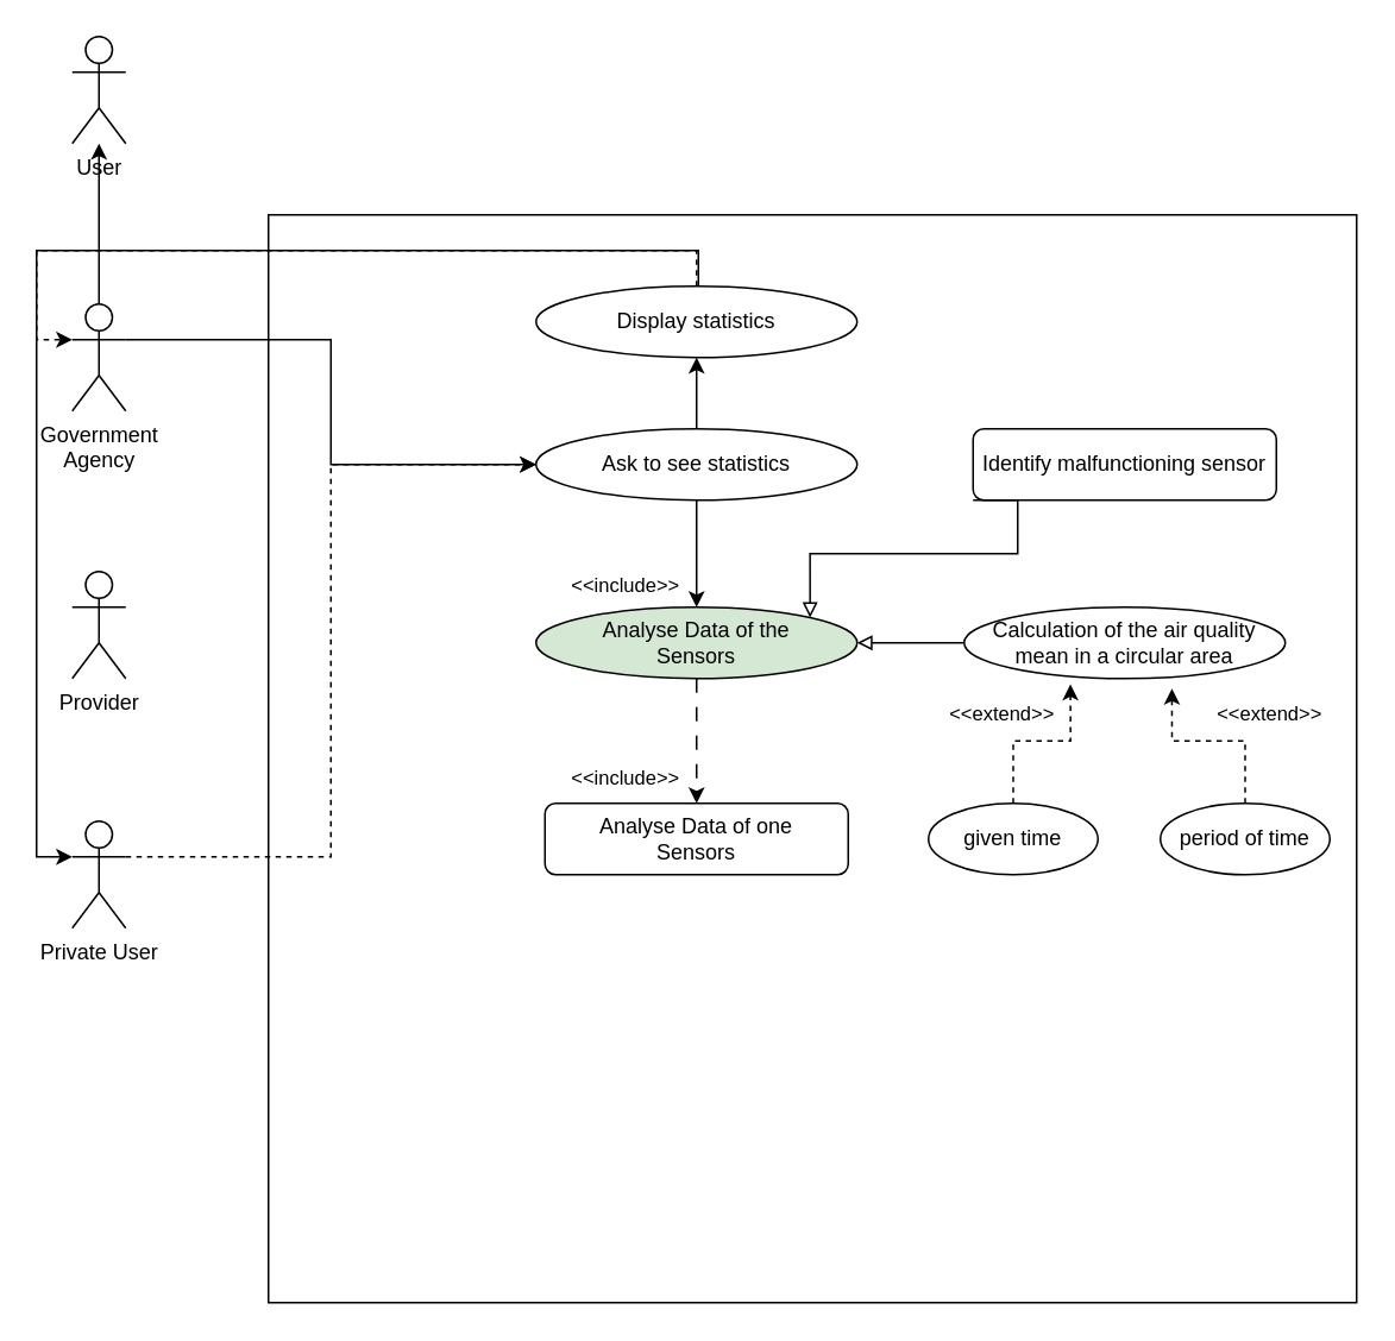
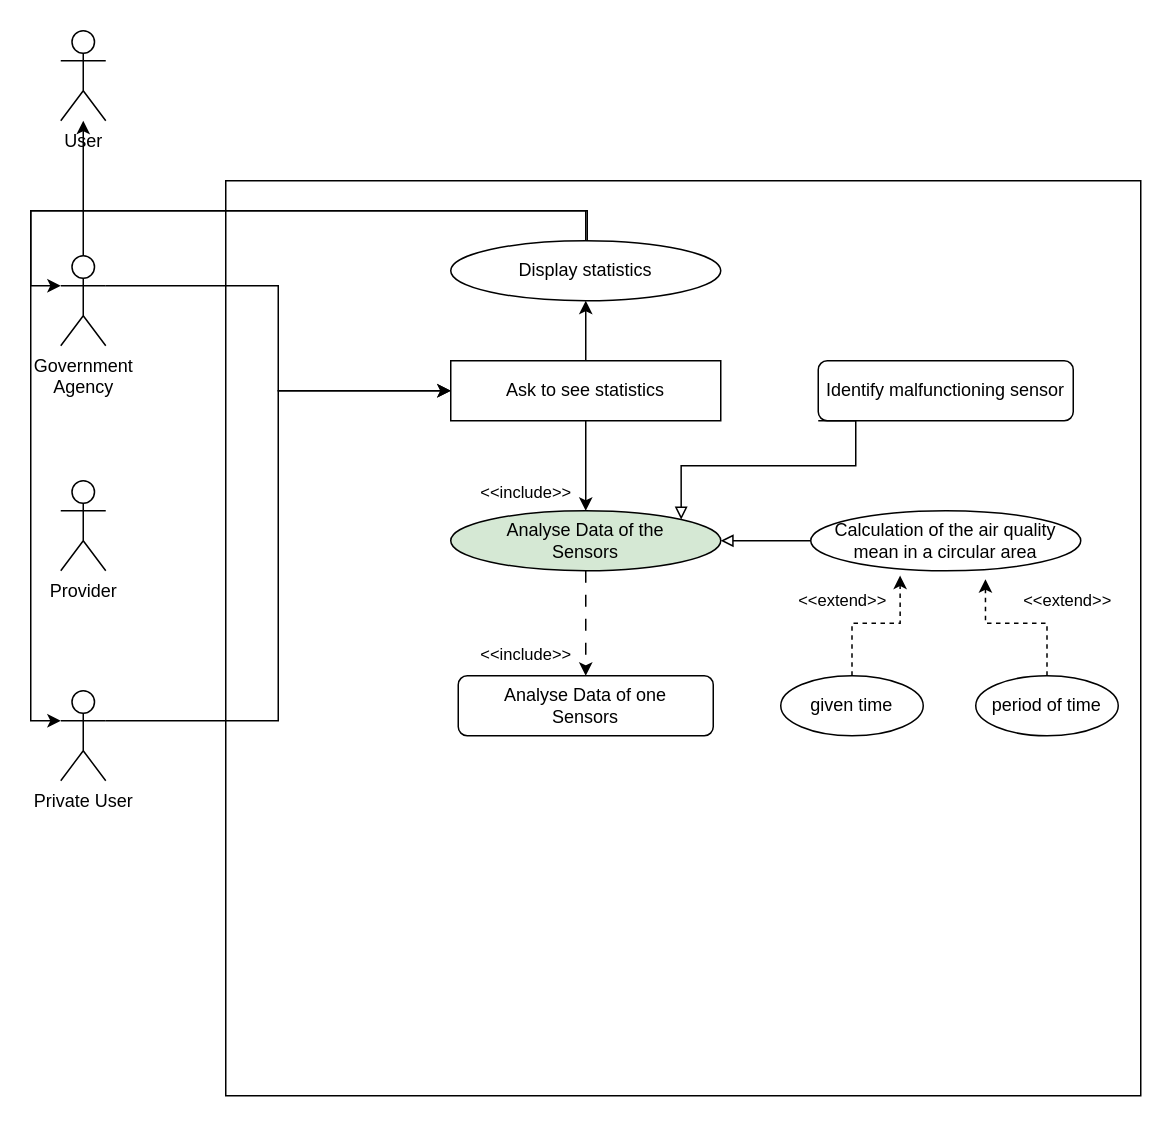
  <mxCell id="0" />
  <mxCell id="1" parent="0" />
  <mxCell id="2" value="" style="whiteSpace=wrap;html=1;aspect=fixed;fillColor=default;" vertex="1" parent="1"><mxGeometry x="150" y="120" width="610" height="610" as="geometry" /></mxCell>
  <mxCell id="3" style="edgeStyle=orthogonalEdgeStyle;rounded=0;orthogonalLoop=1;jettySize=auto;html=1;exitX=0.5;exitY=0;exitDx=0;exitDy=0;exitPerimeter=0;" edge="1" parent="1" source="5" target="10"><mxGeometry relative="1" as="geometry"><mxPoint x="55" y="130" as="sourcePoint" /></mxGeometry></mxCell>
  <mxCell id="4" style="edgeStyle=orthogonalEdgeStyle;rounded=0;orthogonalLoop=1;jettySize=auto;html=1;exitX=1;exitY=0.333;exitDx=0;exitDy=0;exitPerimeter=0;entryX=0;entryY=0.5;entryDx=0;entryDy=0;" edge="1" parent="1" source="5" target="12"><mxGeometry relative="1" as="geometry" /></mxCell>
  <mxCell id="5" value="Government&lt;div&gt;Agency&lt;/div&gt;" style="shape=umlActor;verticalLabelPosition=bottom;verticalAlign=top;html=1;outlineConnect=0;" vertex="1" parent="1"><mxGeometry x="40" y="170" width="30" height="60" as="geometry" /></mxCell>
  <mxCell id="6" value="Provider" style="shape=umlActor;verticalLabelPosition=bottom;verticalAlign=top;html=1;outlineConnect=0;" vertex="1" parent="1"><mxGeometry x="40" y="320" width="30" height="60" as="geometry" /></mxCell>
- <mxCell id="7" style="edgeStyle=orthogonalEdgeStyle;rounded=0;orthogonalLoop=1;jettySize=auto;html=1;exitX=1;exitY=0.333;exitDx=0;exitDy=0;exitPerimeter=0;entryX=0;entryY=0.5;entryDx=0;entryDy=0;dashed=1;" edge="1" parent="1" source="9" target="12"><mxGeometry relative="1" as="geometry" /></mxCell>
+ <mxCell id="7" style="edgeStyle=orthogonalEdgeStyle;rounded=0;orthogonalLoop=1;jettySize=auto;html=1;exitX=1;exitY=0.333;exitDx=0;exitDy=0;exitPerimeter=0;entryX=0;entryY=0.5;entryDx=0;entryDy=0;" edge="1" parent="1" source="9" target="12"><mxGeometry relative="1" as="geometry" /></mxCell>
  <mxCell id="8" style="edgeStyle=orthogonalEdgeStyle;rounded=0;orthogonalLoop=1;jettySize=auto;html=1;exitX=0;exitY=0.333;exitDx=0;exitDy=0;exitPerimeter=0;entryX=0;entryY=0.333;entryDx=0;entryDy=0;entryPerimeter=0;" edge="1" parent="1" target="9"><mxGeometry relative="1" as="geometry"><mxPoint x="390" y="160" as="sourcePoint" /><Array as="points"><mxPoint x="391" y="140" /><mxPoint x="20" y="140" /><mxPoint x="20" y="480" /></Array></mxGeometry></mxCell>
  <mxCell id="9" value="Private User" style="shape=umlActor;verticalLabelPosition=bottom;verticalAlign=top;html=1;outlineConnect=0;" vertex="1" parent="1"><mxGeometry x="40" y="460" width="30" height="60" as="geometry" /></mxCell>
  <mxCell id="10" value="User" style="shape=umlActor;verticalLabelPosition=bottom;verticalAlign=top;html=1;outlineConnect=0;" vertex="1" parent="1"><mxGeometry x="40" y="20" width="30" height="60" as="geometry" /></mxCell>
  <mxCell id="11" style="edgeStyle=orthogonalEdgeStyle;rounded=0;orthogonalLoop=1;jettySize=auto;html=1;exitX=0.5;exitY=0;exitDx=0;exitDy=0;entryX=0.5;entryY=1;entryDx=0;entryDy=0;" edge="1" parent="1" source="12" target="25"><mxGeometry relative="1" as="geometry" /></mxCell>
- <mxCell id="12" value="Ask to see statistics" style="ellipse;whiteSpace=wrap;html=1;" vertex="1" parent="1"><mxGeometry x="300" y="240" width="180" height="40" as="geometry" /></mxCell>
+ <mxCell id="12" value="Ask to see statistics" style="whiteSpace=wrap;html=1;rounded=0;" vertex="1" parent="1"><mxGeometry x="300" y="240" width="180" height="40" as="geometry" /></mxCell>
  <mxCell id="13" value="&amp;lt;&amp;lt;include&amp;gt;&amp;gt;" style="edgeStyle=orthogonalEdgeStyle;rounded=0;orthogonalLoop=1;jettySize=auto;html=1;dashed=0;dashPattern=8 8;" edge="1" parent="1" source="12" target="14"><mxGeometry x="0.6" y="-40" relative="1" as="geometry"><mxPoint as="offset" /></mxGeometry></mxCell>
  <mxCell id="14" value="Analyse Data of the&lt;div&gt;Sensors&lt;/div&gt;" style="ellipse;whiteSpace=wrap;html=1;fillColor=#d5e8d4;" vertex="1" parent="1"><mxGeometry x="300" y="340" width="180" height="40" as="geometry" /></mxCell>
  <mxCell id="15" value="&amp;lt;&amp;lt;include&amp;gt;&amp;gt;" style="edgeStyle=orthogonalEdgeStyle;rounded=0;orthogonalLoop=1;jettySize=auto;html=1;dashed=1;dashPattern=8 8;" edge="1" parent="1" source="14" target="16"><mxGeometry x="0.6" y="-40" relative="1" as="geometry"><mxPoint as="offset" /></mxGeometry></mxCell>
  <mxCell id="16" value="Analyse Data of one&lt;div&gt;Sensors&lt;/div&gt;" style="whiteSpace=wrap;html=1;rounded=1;" vertex="1" parent="1"><mxGeometry x="305" y="450" width="170" height="40" as="geometry" /></mxCell>
  <mxCell id="17" style="edgeStyle=orthogonalEdgeStyle;rounded=0;orthogonalLoop=1;jettySize=auto;html=1;exitX=0;exitY=0.5;exitDx=0;exitDy=0;entryX=1;entryY=0.5;entryDx=0;entryDy=0;endArrow=block;endFill=0;" edge="1" parent="1" source="18" target="14"><mxGeometry relative="1" as="geometry" /></mxCell>
  <mxCell id="18" value="Calculation of the air quality mean in a circular area" style="ellipse;whiteSpace=wrap;html=1;" vertex="1" parent="1"><mxGeometry x="540" y="340" width="180" height="40" as="geometry" /></mxCell>
  <mxCell id="19" value="given time" style="ellipse;whiteSpace=wrap;html=1;" vertex="1" parent="1"><mxGeometry x="520" y="450" width="95" height="40" as="geometry" /></mxCell>
  <mxCell id="20" value="period of time" style="ellipse;whiteSpace=wrap;html=1;" vertex="1" parent="1"><mxGeometry x="650" y="450" width="95" height="40" as="geometry" /></mxCell>
  <mxCell id="21" value="&amp;lt;&amp;lt;extend&amp;gt;&amp;gt;" style="edgeStyle=orthogonalEdgeStyle;rounded=0;orthogonalLoop=1;jettySize=auto;html=1;exitX=0.5;exitY=0;exitDx=0;exitDy=0;entryX=0.331;entryY=1.08;entryDx=0;entryDy=0;entryPerimeter=0;dashed=1;" edge="1" parent="1" source="19" target="18"><mxGeometry x="-0.292" y="17" relative="1" as="geometry"><mxPoint x="-7" y="2" as="offset" /></mxGeometry></mxCell>
  <mxCell id="22" value="&amp;lt;&amp;lt;extend&amp;gt;&amp;gt;" style="edgeStyle=orthogonalEdgeStyle;rounded=0;orthogonalLoop=1;jettySize=auto;html=1;exitX=0.5;exitY=0;exitDx=0;exitDy=0;entryX=0.647;entryY=1.14;entryDx=0;entryDy=0;entryPerimeter=0;dashed=1;" edge="1" parent="1" source="20" target="18"><mxGeometry x="-0.336" y="-20" relative="1" as="geometry"><mxPoint x="13" y="5" as="offset" /></mxGeometry></mxCell>
  <mxCell id="23" style="edgeStyle=orthogonalEdgeStyle;rounded=0;orthogonalLoop=1;jettySize=auto;html=1;exitX=0;exitY=1;exitDx=0;exitDy=0;entryX=1;entryY=0;entryDx=0;entryDy=0;endArrow=block;endFill=0;" edge="1" parent="1" source="24" target="14"><mxGeometry relative="1" as="geometry"><Array as="points"><mxPoint x="570" y="310" /><mxPoint x="454" y="310" /></Array></mxGeometry></mxCell>
  <mxCell id="24" value="Identify malfunctioning sensor" style="whiteSpace=wrap;html=1;rounded=1;" vertex="1" parent="1"><mxGeometry x="545" y="240" width="170" height="40" as="geometry" /></mxCell>
  <mxCell id="25" value="Display statistics" style="ellipse;whiteSpace=wrap;html=1;" vertex="1" parent="1"><mxGeometry x="300" y="160" width="180" height="40" as="geometry" /></mxCell>
- <mxCell id="26" style="edgeStyle=orthogonalEdgeStyle;rounded=0;orthogonalLoop=1;jettySize=auto;html=1;exitX=0.5;exitY=0;exitDx=0;exitDy=0;entryX=0;entryY=0.333;entryDx=0;entryDy=0;entryPerimeter=0;dashed=1;" edge="1" parent="1" source="25" target="5"><mxGeometry relative="1" as="geometry" /></mxCell>
+ <mxCell id="26" style="edgeStyle=orthogonalEdgeStyle;rounded=0;orthogonalLoop=1;jettySize=auto;html=1;exitX=0.5;exitY=0;exitDx=0;exitDy=0;entryX=0;entryY=0.333;entryDx=0;entryDy=0;entryPerimeter=0;" edge="1" parent="1" source="25" target="5"><mxGeometry relative="1" as="geometry" /></mxCell>
